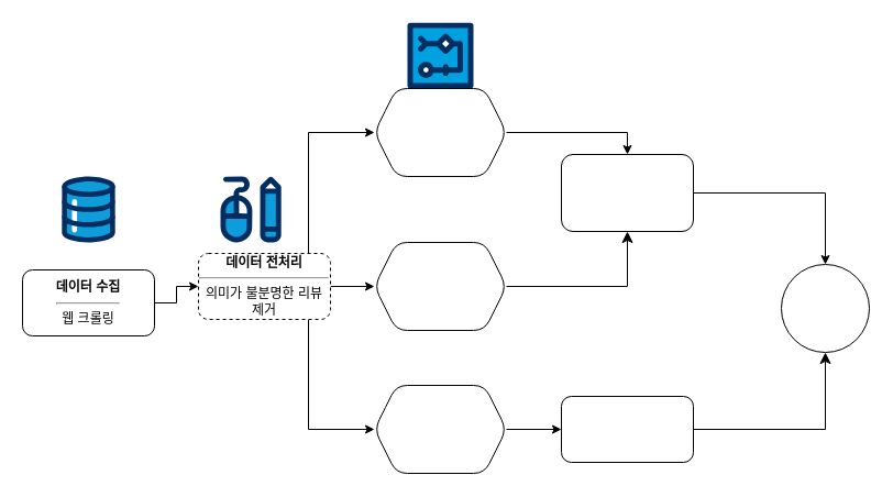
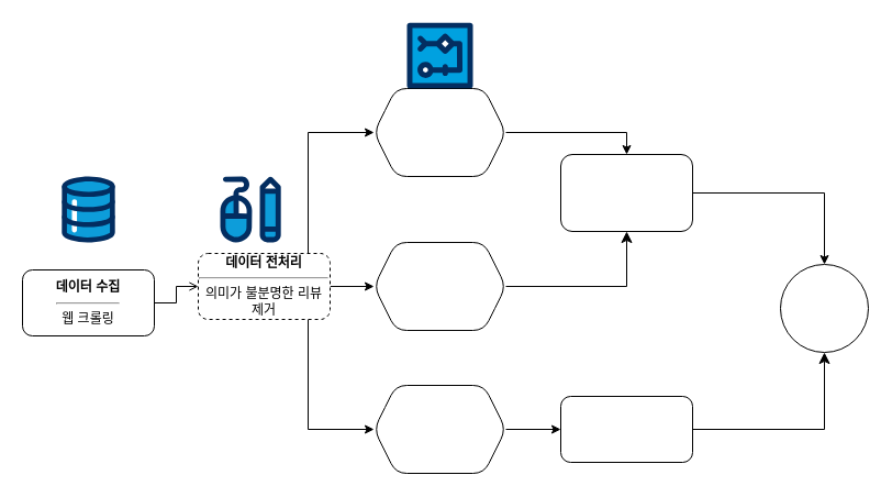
  <mxCell id="0" />
  <mxCell id="1" parent="0" />
- <mxCell id="2" value="" style="edgeStyle=orthogonalEdgeStyle;rounded=0;orthogonalLoop=1;jettySize=auto;html=1;" edge="1" parent="1" source="3" target="7"><mxGeometry relative="1" as="geometry" /></mxCell>
+ <mxCell id="2" value="" style="edgeStyle=orthogonalEdgeStyle;rounded=0;orthogonalLoop=1;jettySize=auto;html=1;endArrow=open;" edge="1" parent="1" source="3" target="7"><mxGeometry relative="1" as="geometry" /></mxCell>
  <mxCell id="3" value="&lt;b&gt;데이터 수집&lt;/b&gt;&lt;hr&gt;&lt;div&gt;웹 크롤링&lt;/div&gt;" style="rounded=1;whiteSpace=wrap;html=1;" vertex="1" parent="1"><mxGeometry x="20" y="245" width="120" height="60" as="geometry" /></mxCell>
  <mxCell id="4" value="" style="edgeStyle=orthogonalEdgeStyle;rounded=0;orthogonalLoop=1;jettySize=auto;html=1;" edge="1" parent="1" source="7" target="10"><mxGeometry relative="1" as="geometry"><Array as="points"><mxPoint x="340" y="260" /><mxPoint x="340" y="260" /></Array></mxGeometry></mxCell>
  <mxCell id="5" value="" style="edgeStyle=orthogonalEdgeStyle;rounded=0;orthogonalLoop=1;jettySize=auto;html=1;" edge="1" parent="1" source="7" target="12"><mxGeometry relative="1" as="geometry"><Array as="points"><mxPoint x="280" y="390" /></Array></mxGeometry></mxCell>
  <mxCell id="6" value="" style="edgeStyle=orthogonalEdgeStyle;rounded=0;orthogonalLoop=1;jettySize=auto;html=1;entryX=0;entryY=0.5;entryDx=0;entryDy=0;" edge="1" parent="1" source="7" target="9"><mxGeometry relative="1" as="geometry"><mxPoint x="254" y="150" as="targetPoint" /><Array as="points"><mxPoint x="280" y="120" /></Array></mxGeometry></mxCell>
  <mxCell id="7" value="&lt;b&gt;데이터 전처리&lt;/b&gt;&lt;hr&gt;&lt;div&gt;&lt;div&gt;의미가 불분명한 리뷰 제거&lt;/div&gt;&lt;/div&gt;" style="whiteSpace=wrap;html=1;rounded=1;dashed=1;" vertex="1" parent="1"><mxGeometry x="180" y="230" width="120" height="60" as="geometry" /></mxCell>
  <mxCell id="8" value="" style="edgeStyle=orthogonalEdgeStyle;rounded=0;orthogonalLoop=1;jettySize=auto;html=1;" edge="1" parent="1" source="9" target="14"><mxGeometry relative="1" as="geometry"><Array as="points"><mxPoint x="570" y="120" /></Array></mxGeometry></mxCell>
  <mxCell id="9" value="" style="shape=hexagon;perimeter=hexagonPerimeter2;whiteSpace=wrap;html=1;fixedSize=1;rounded=1;" vertex="1" parent="1"><mxGeometry x="340" y="80" width="120" height="80" as="geometry" /></mxCell>
  <mxCell id="10" value="" style="shape=hexagon;perimeter=hexagonPerimeter2;whiteSpace=wrap;html=1;fixedSize=1;rounded=1;direction=west;" vertex="1" parent="1"><mxGeometry x="340" y="220" width="120" height="80" as="geometry" /></mxCell>
  <mxCell id="11" value="" style="edgeStyle=orthogonalEdgeStyle;rounded=0;orthogonalLoop=1;jettySize=auto;html=1;" edge="1" parent="1" source="12" target="16"><mxGeometry relative="1" as="geometry" /></mxCell>
  <mxCell id="12" value="" style="shape=hexagon;perimeter=hexagonPerimeter2;whiteSpace=wrap;html=1;fixedSize=1;rounded=1;" vertex="1" parent="1"><mxGeometry x="340" y="350" width="120" height="80" as="geometry" /></mxCell>
  <mxCell id="13" value="" style="edgeStyle=orthogonalEdgeStyle;rounded=0;orthogonalLoop=1;jettySize=auto;html=1;" edge="1" parent="1" source="14" target="18"><mxGeometry relative="1" as="geometry" /></mxCell>
  <mxCell id="14" value="" style="whiteSpace=wrap;html=1;rounded=1;" vertex="1" parent="1"><mxGeometry x="510" y="140" width="120" height="70" as="geometry" /></mxCell>
  <mxCell id="15" style="edgeStyle=orthogonalEdgeStyle;rounded=0;orthogonalLoop=1;jettySize=auto;html=1;exitX=0.5;exitY=0;exitDx=0;exitDy=0;" edge="1" parent="1" source="10" target="10"><mxGeometry relative="1" as="geometry" /></mxCell>
  <mxCell id="16" value="" style="whiteSpace=wrap;html=1;rounded=1;" vertex="1" parent="1"><mxGeometry x="510" y="360" width="120" height="60" as="geometry" /></mxCell>
  <mxCell id="17" value="" style="edgeStyle=segmentEdgeStyle;endArrow=classic;html=1;curved=0;rounded=0;endSize=8;startSize=8;" edge="1" parent="1"><mxGeometry width="50" height="50" relative="1" as="geometry"><mxPoint x="460" y="260" as="sourcePoint" /><mxPoint x="570" y="210" as="targetPoint" /><Array as="points"><mxPoint x="570" y="260" /><mxPoint x="570" y="210" /></Array></mxGeometry></mxCell>
  <mxCell id="18" value="" style="ellipse;whiteSpace=wrap;html=1;rounded=1;" vertex="1" parent="1"><mxGeometry x="710" y="240" width="80" height="80" as="geometry" /></mxCell>
  <mxCell id="19" value="" style="edgeStyle=segmentEdgeStyle;endArrow=classic;html=1;curved=0;rounded=0;endSize=8;startSize=8;entryX=0.5;entryY=1;entryDx=0;entryDy=0;" edge="1" parent="1" target="18"><mxGeometry width="50" height="50" relative="1" as="geometry"><mxPoint x="630" y="390" as="sourcePoint" /><mxPoint x="680" y="340" as="targetPoint" /><Array as="points"><mxPoint x="750" y="390" /></Array></mxGeometry></mxCell>
  <mxCell id="20" value="" style="verticalLabelPosition=bottom;aspect=fixed;html=1;shape=mxgraph.salesforce.data;" vertex="1" parent="1"><mxGeometry x="55.7" y="160" width="48.6" height="60" as="geometry" /></mxCell>
  <mxCell id="21" value="" style="verticalLabelPosition=bottom;aspect=fixed;html=1;shape=mxgraph.salesforce.builders;" vertex="1" parent="1"><mxGeometry x="200" y="160" width="55.2" height="60" as="geometry" /></mxCell>
  <mxCell id="22" value="" style="verticalLabelPosition=bottom;aspect=fixed;html=1;shape=mxgraph.salesforce.workflow;" vertex="1" parent="1"><mxGeometry x="370" y="20" width="60" height="60" as="geometry" /></mxCell>
